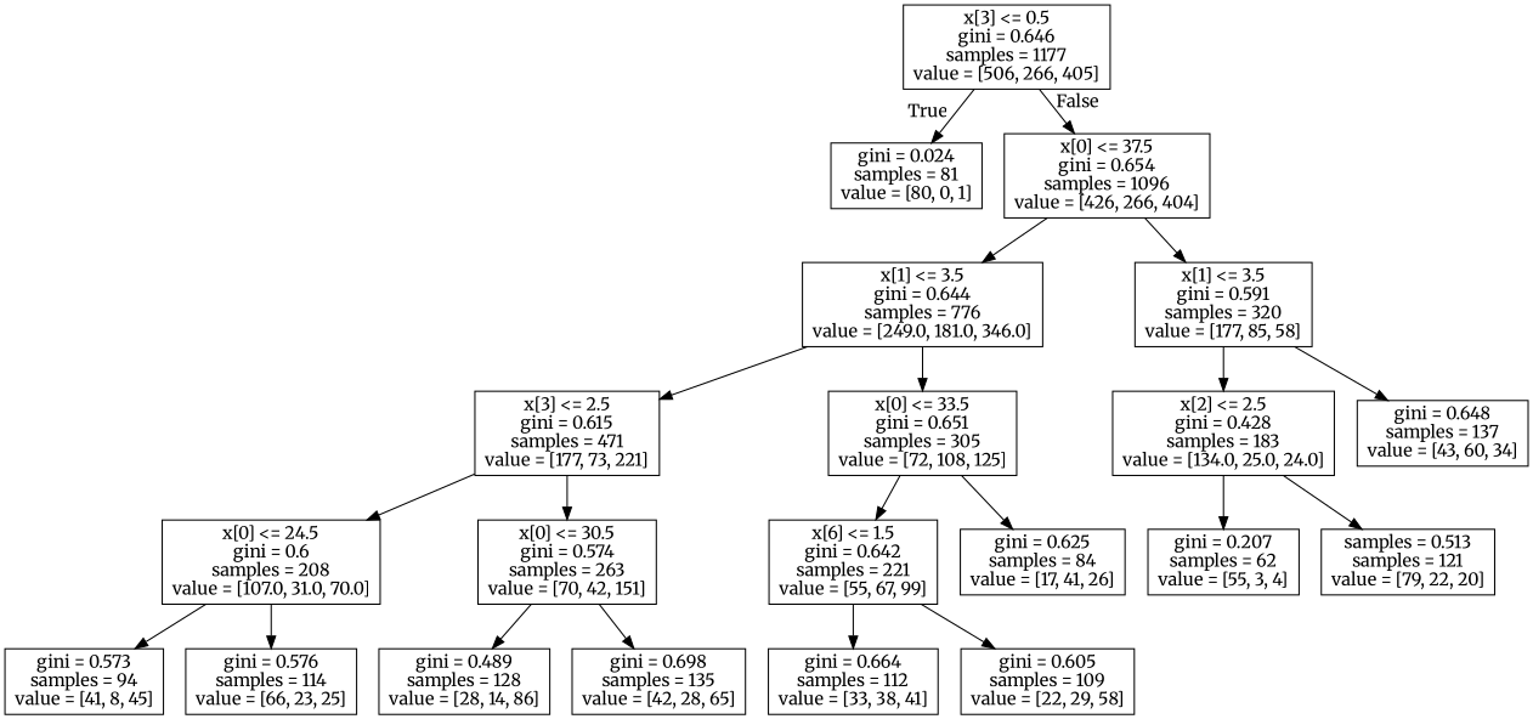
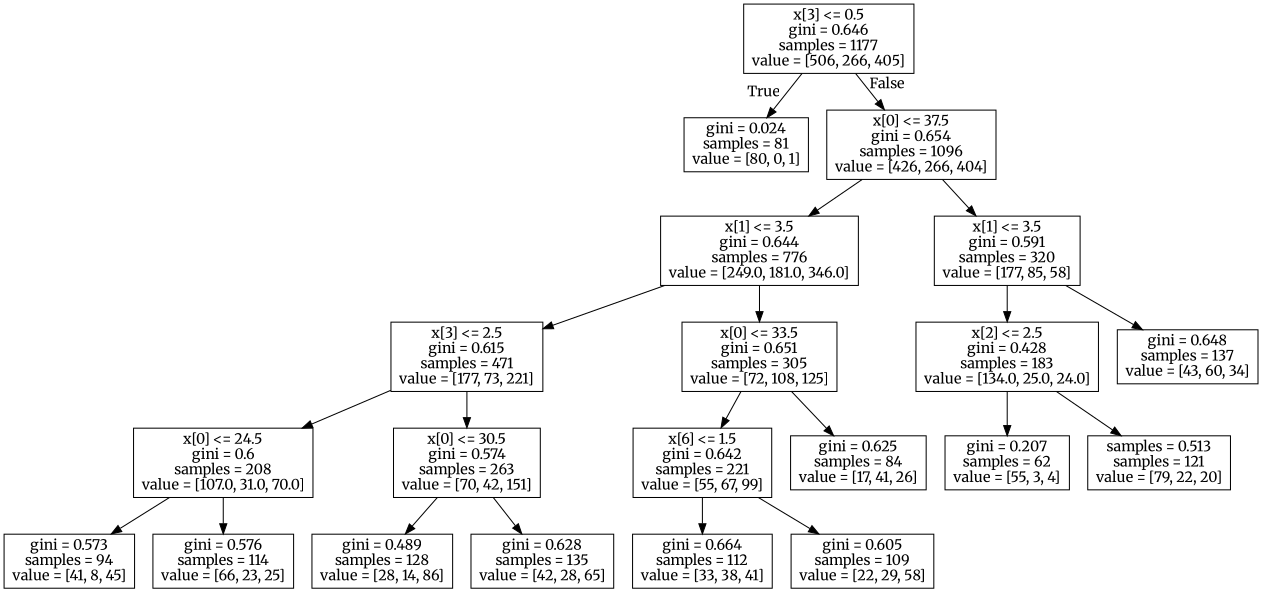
  digraph {
    fontname=Merriweather
    node [fontname=Merriweather shape=box]
    edge [fontname=Merriweather]
    n1 [label="x[3] <= 0.5\ngini = 0.646\nsamples = 1177\nvalue = [506, 266, 405]"]
    n2 [label="gini = 0.024\nsamples = 81\nvalue = [80, 0, 1]"]
    n3 [label="x[0] <= 37.5\ngini = 0.654\nsamples = 1096\nvalue = [426, 266, 404]"]
    n4 [label="x[1] <= 3.5\ngini = 0.644\nsamples = 776\nvalue = [249.0, 181.0, 346.0]"]
    n5 [label="x[1] <= 3.5\ngini = 0.591\nsamples = 320\nvalue = [177, 85, 58]"]
    n6 [label="x[3] <= 2.5\ngini = 0.615\nsamples = 471\nvalue = [177, 73, 221]"]
    n7 [label="x[0] <= 33.5\ngini = 0.651\nsamples = 305\nvalue = [72, 108, 125]"]
    n8 [label="x[2] <= 2.5\ngini = 0.428\nsamples = 183\nvalue = [134.0, 25.0, 24.0]"]
    n9 [label="gini = 0.648\nsamples = 137\nvalue = [43, 60, 34]"]
    n10 [label="x[0] <= 24.5\ngini = 0.6\nsamples = 208\nvalue = [107.0, 31.0, 70.0]"]
    n11 [label="x[0] <= 30.5\ngini = 0.574\nsamples = 263\nvalue = [70, 42, 151]"]
    n12 [label="x[6] <= 1.5\ngini = 0.642\nsamples = 221\nvalue = [55, 67, 99]"]
    n13 [label="gini = 0.625\nsamples = 84\nvalue = [17, 41, 26]"]
    n14 [label="gini = 0.573\nsamples = 94\nvalue = [41, 8, 45]"]
    n15 [label="gini = 0.576\nsamples = 114\nvalue = [66, 23, 25]"]
    n16 [label="gini = 0.489\nsamples = 128\nvalue = [28, 14, 86]"]
-   n17 [label="gini = 0.698\nsamples = 135\nvalue = [42, 28, 65]"]
+   n17 [label="gini = 0.628\nsamples = 135\nvalue = [42, 28, 65]"]
    n18 [label="gini = 0.664\nsamples = 112\nvalue = [33, 38, 41]"]
    n19 [label="gini = 0.605\nsamples = 109\nvalue = [22, 29, 58]"]
    n20 [label="gini = 0.207\nsamples = 62\nvalue = [55, 3, 4]"]
    n21 [label="samples = 0.513\nsamples = 121\nvalue = [79, 22, 20]"]
    n1 -> n2 [headlabel=True labelangle=45 labeldistance=2.5]
    n1 -> n3 [headlabel=False labelangle=-45 labeldistance=2.5]
    n3 -> n4
    n3 -> n5
    n4 -> n6
    n4 -> n7
    n5 -> n8
    n5 -> n9
    n6 -> n10
    n6 -> n11
    n7 -> n12
    n7 -> n13
    n8 -> n20
    n8 -> n21
    n10 -> n14
    n10 -> n15
    n11 -> n16
    n11 -> n17
    n12 -> n18
    n12 -> n19
  }
